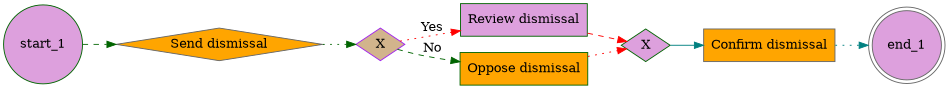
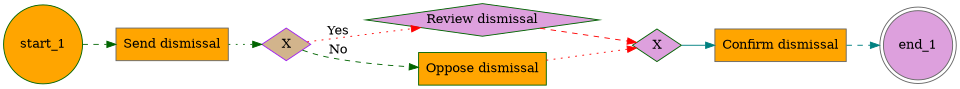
  digraph {
    rankdir=LR
    node [color=darkgreen fillcolor=plum shape=rectangle style=filled]
    edge [color=darkgreen style=dashed]
-   start_1 [shape=circle]
-   n2 [color=gray40 fillcolor=orange label="Send dismissal" shape=diamond]
+   start_1 [fillcolor=orange shape=circle]
+   n2 [color=gray40 fillcolor=orange label="Send dismissal"]
    n3 [color=purple fillcolor=tan label=X shape=diamond]
-   n4 [label="Review dismissal"]
+   n4 [label="Review dismissal" shape=diamond]
    n5 [fillcolor=orange label="Oppose dismissal"]
    n6 [label=X shape=diamond]
    n7 [color=gray40 fillcolor=orange label="Confirm dismissal"]
    end_1 [color=gray40 shape=doublecircle]
    start_1 -> n2
    n2 -> n3 [style=dotted]
    n3 -> n4 [color=red label=Yes style=dotted]
    n3 -> n5 [label=No]
    n4 -> n6 [color=red]
    n5 -> n6 [color=red style=dotted]
    n6 -> n7 [color=teal style=solid]
-   n7 -> end_1 [color=teal style=dotted]
+   n7 -> end_1 [color=teal]
  }
